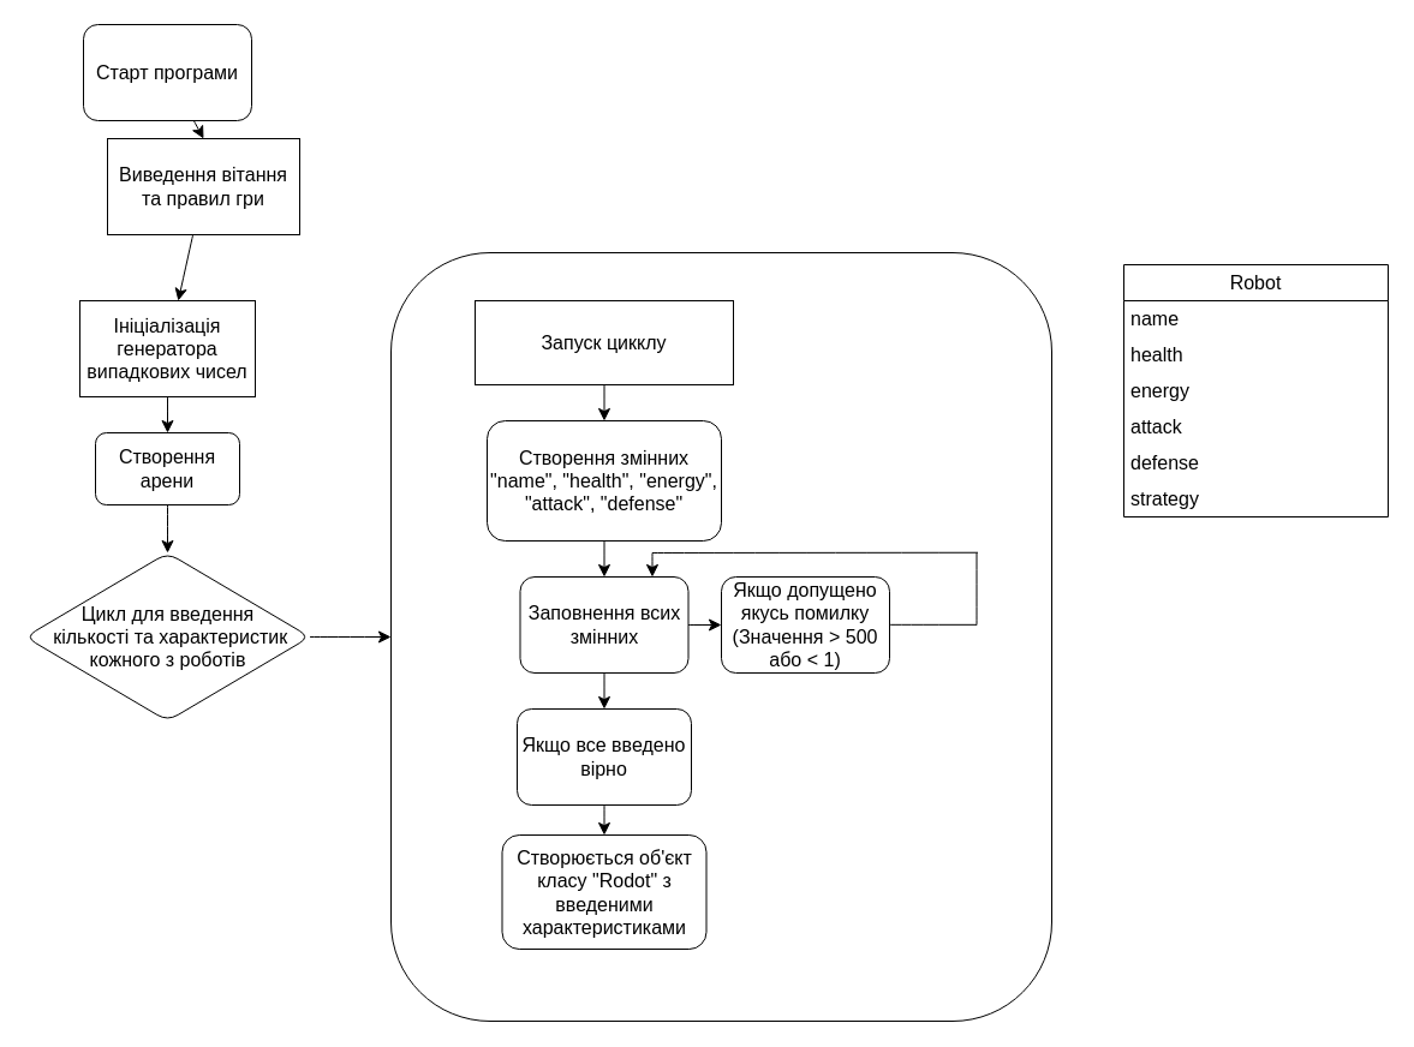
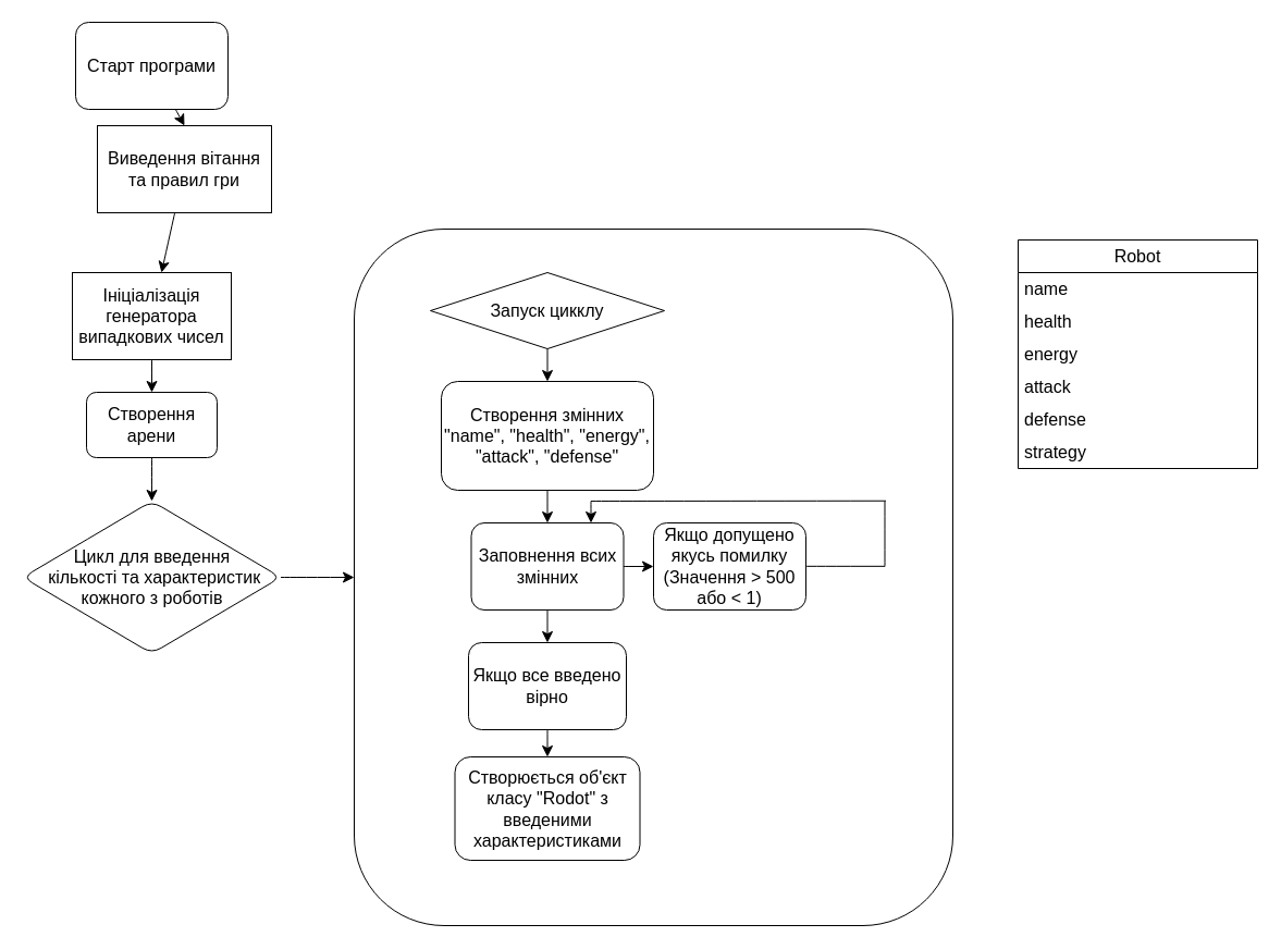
  <mxCell id="0" />
  <mxCell id="1" parent="0" />
  <mxCell id="2" style="edgeStyle=none;curved=1;rounded=0;orthogonalLoop=1;jettySize=auto;html=1;entryX=0.5;entryY=0;entryDx=0;entryDy=0;fontSize=12;startSize=8;endSize=8;" edge="1" parent="1" source="3" target="5"><mxGeometry relative="1" as="geometry" /></mxCell>
  <mxCell id="3" value="Старт програми" style="rounded=1;whiteSpace=wrap;html=1;fontSize=16;" vertex="1" parent="1"><mxGeometry x="69" y="20" width="140" height="80" as="geometry" /></mxCell>
  <mxCell id="4" value="" style="edgeStyle=none;curved=1;rounded=0;orthogonalLoop=1;jettySize=auto;html=1;fontSize=12;startSize=8;endSize=8;" edge="1" parent="1" source="5" target="7"><mxGeometry relative="1" as="geometry" /></mxCell>
  <mxCell id="5" value="Виведення вітання та правил гри" style="rounded=0;whiteSpace=wrap;html=1;fontSize=16;" vertex="1" parent="1"><mxGeometry x="89" y="115" width="160" height="80" as="geometry" /></mxCell>
  <mxCell id="6" value="" style="edgeStyle=none;curved=1;rounded=0;orthogonalLoop=1;jettySize=auto;html=1;fontSize=12;startSize=8;endSize=8;" edge="1" parent="1" source="7" target="9"><mxGeometry relative="1" as="geometry" /></mxCell>
  <mxCell id="7" value="Ініціалізація генератора випадкових чисел" style="whiteSpace=wrap;html=1;fontSize=16;rounded=0;" vertex="1" parent="1"><mxGeometry x="66" y="250" width="146" height="80" as="geometry" /></mxCell>
  <mxCell id="8" value="" style="edgeStyle=none;curved=1;rounded=0;orthogonalLoop=1;jettySize=auto;html=1;fontSize=12;startSize=8;endSize=8;" edge="1" parent="1" source="9" target="11"><mxGeometry relative="1" as="geometry" /></mxCell>
  <mxCell id="9" value="Створення арени" style="whiteSpace=wrap;html=1;fontSize=16;rounded=1;" vertex="1" parent="1"><mxGeometry x="79" y="360" width="120" height="60" as="geometry" /></mxCell>
  <mxCell id="10" value="" style="edgeStyle=none;curved=1;rounded=0;orthogonalLoop=1;jettySize=auto;html=1;fontSize=12;startSize=8;endSize=8;" edge="1" parent="1" source="11" target="12"><mxGeometry relative="1" as="geometry" /></mxCell>
  <mxCell id="11" value="Цикл для введення&lt;br&gt;&amp;nbsp;кількості та характеристик кожного з роботів" style="rhombus;whiteSpace=wrap;html=1;fontSize=16;rounded=1;" vertex="1" parent="1"><mxGeometry x="20.5" y="460" width="237" height="140" as="geometry" /></mxCell>
  <mxCell id="12" value="" style="rounded=1;whiteSpace=wrap;html=1;fontSize=16;" vertex="1" parent="1"><mxGeometry x="325" y="210" width="550" height="640" as="geometry" /></mxCell>
  <mxCell id="13" style="edgeStyle=none;curved=1;rounded=0;orthogonalLoop=1;jettySize=auto;html=1;entryX=0.5;entryY=0;entryDx=0;entryDy=0;fontSize=12;startSize=8;endSize=8;" edge="1" parent="1" source="14" target="16"><mxGeometry relative="1" as="geometry" /></mxCell>
- <mxCell id="14" value="Запуск цикклу" style="whiteSpace=wrap;html=1;fontSize=16;rounded=0;" vertex="1" parent="1"><mxGeometry x="395" y="250" width="215" height="70" as="geometry" /></mxCell>
+ <mxCell id="14" value="Запуск цикклу" style="rhombus;whiteSpace=wrap;html=1;fontSize=16;" vertex="1" parent="1"><mxGeometry x="395" y="250" width="215" height="70" as="geometry" /></mxCell>
  <mxCell id="15" value="" style="edgeStyle=none;curved=1;rounded=0;orthogonalLoop=1;jettySize=auto;html=1;fontSize=12;startSize=8;endSize=8;" edge="1" parent="1" source="16" target="19"><mxGeometry relative="1" as="geometry" /></mxCell>
  <mxCell id="16" value="Створення змінних &quot;name&quot;, &quot;&lt;span style=&quot;background-color: initial;&quot;&gt;health&quot;, &quot;energy&quot;, &quot;attack&quot;, &quot;defense&quot;&lt;/span&gt;" style="rounded=1;whiteSpace=wrap;html=1;fontSize=16;" vertex="1" parent="1"><mxGeometry x="405" y="350" width="195" height="100" as="geometry" /></mxCell>
  <mxCell id="17" value="" style="edgeStyle=none;curved=1;rounded=0;orthogonalLoop=1;jettySize=auto;html=1;fontSize=12;startSize=8;endSize=8;" edge="1" parent="1" source="19" target="21"><mxGeometry relative="1" as="geometry" /></mxCell>
  <mxCell id="18" value="" style="edgeStyle=none;curved=1;rounded=0;orthogonalLoop=1;jettySize=auto;html=1;fontSize=12;startSize=8;endSize=8;" edge="1" parent="1" source="19" target="22"><mxGeometry relative="1" as="geometry" /></mxCell>
  <mxCell id="19" value="Заповнення всих змінних" style="whiteSpace=wrap;html=1;fontSize=16;rounded=1;" vertex="1" parent="1"><mxGeometry x="432.5" y="480" width="140" height="80" as="geometry" /></mxCell>
  <mxCell id="20" value="" style="edgeStyle=none;curved=1;rounded=0;orthogonalLoop=1;jettySize=auto;html=1;fontSize=12;startSize=8;endSize=8;" edge="1" parent="1" source="21" target="27"><mxGeometry relative="1" as="geometry" /></mxCell>
  <mxCell id="21" value="Якщо все введено вірно" style="whiteSpace=wrap;html=1;fontSize=16;rounded=1;" vertex="1" parent="1"><mxGeometry x="430" y="590" width="145" height="80" as="geometry" /></mxCell>
  <mxCell id="22" value="Якщо допущено якусь помилку&lt;br&gt;(Значення &amp;gt; 500 або &amp;lt; 1)" style="whiteSpace=wrap;html=1;fontSize=16;rounded=1;" vertex="1" parent="1"><mxGeometry x="600" y="480" width="140" height="80" as="geometry" /></mxCell>
  <mxCell id="23" value="" style="endArrow=classic;html=1;rounded=0;fontSize=12;startSize=8;endSize=8;curved=1;" edge="1" parent="1"><mxGeometry width="50" height="50" relative="1" as="geometry"><mxPoint x="542.5" y="460" as="sourcePoint" /><mxPoint x="542.5" y="480" as="targetPoint" /></mxGeometry></mxCell>
  <mxCell id="24" value="" style="endArrow=none;html=1;rounded=0;fontSize=12;startSize=8;endSize=8;curved=1;" edge="1" parent="1"><mxGeometry width="50" height="50" relative="1" as="geometry"><mxPoint x="740" y="519.84" as="sourcePoint" /><mxPoint x="812.5" y="519.84" as="targetPoint" /></mxGeometry></mxCell>
  <mxCell id="25" value="" style="endArrow=none;html=1;rounded=0;fontSize=12;startSize=8;endSize=8;curved=1;" edge="1" parent="1"><mxGeometry width="50" height="50" relative="1" as="geometry"><mxPoint x="812.5" y="520" as="sourcePoint" /><mxPoint x="812.5" y="460" as="targetPoint" /></mxGeometry></mxCell>
  <mxCell id="26" value="" style="endArrow=none;html=1;rounded=0;fontSize=12;startSize=8;endSize=8;curved=1;" edge="1" parent="1"><mxGeometry width="50" height="50" relative="1" as="geometry"><mxPoint x="542.5" y="460" as="sourcePoint" /><mxPoint x="813.5" y="459.74" as="targetPoint" /></mxGeometry></mxCell>
  <mxCell id="27" value="Створюється об'єкт класу &quot;Rodot&quot; з введеними характеристиками" style="whiteSpace=wrap;html=1;fontSize=16;rounded=1;" vertex="1" parent="1"><mxGeometry x="417.5" y="695" width="170" height="95" as="geometry" /></mxCell>
  <mxCell id="28" value="Robot" style="swimlane;fontStyle=0;childLayout=stackLayout;horizontal=1;startSize=30;horizontalStack=0;resizeParent=1;resizeParentMax=0;resizeLast=0;collapsible=1;marginBottom=0;whiteSpace=wrap;html=1;fontSize=16;" vertex="1" parent="1"><mxGeometry x="935" y="220" width="220" height="210" as="geometry" /></mxCell>
  <mxCell id="29" value="name" style="text;strokeColor=none;fillColor=none;align=left;verticalAlign=middle;spacingLeft=4;spacingRight=4;overflow=hidden;points=[[0,0.5],[1,0.5]];portConstraint=eastwest;rotatable=0;whiteSpace=wrap;html=1;fontSize=16;" vertex="1" parent="28"><mxGeometry y="30" width="220" height="30" as="geometry" /></mxCell>
  <mxCell id="30" value="health" style="text;strokeColor=none;fillColor=none;align=left;verticalAlign=middle;spacingLeft=4;spacingRight=4;overflow=hidden;points=[[0,0.5],[1,0.5]];portConstraint=eastwest;rotatable=0;whiteSpace=wrap;html=1;fontSize=16;" vertex="1" parent="28"><mxGeometry y="60" width="220" height="30" as="geometry" /></mxCell>
  <mxCell id="31" value="energy" style="text;strokeColor=none;fillColor=none;align=left;verticalAlign=middle;spacingLeft=4;spacingRight=4;overflow=hidden;points=[[0,0.5],[1,0.5]];portConstraint=eastwest;rotatable=0;whiteSpace=wrap;html=1;fontSize=16;" vertex="1" parent="28"><mxGeometry y="90" width="220" height="30" as="geometry" /></mxCell>
  <mxCell id="32" value="attack" style="text;strokeColor=none;fillColor=none;align=left;verticalAlign=middle;spacingLeft=4;spacingRight=4;overflow=hidden;points=[[0,0.5],[1,0.5]];portConstraint=eastwest;rotatable=0;whiteSpace=wrap;html=1;fontSize=16;" vertex="1" parent="28"><mxGeometry y="120" width="220" height="30" as="geometry" /></mxCell>
  <mxCell id="33" value="defense" style="text;strokeColor=none;fillColor=none;align=left;verticalAlign=middle;spacingLeft=4;spacingRight=4;overflow=hidden;points=[[0,0.5],[1,0.5]];portConstraint=eastwest;rotatable=0;whiteSpace=wrap;html=1;fontSize=16;" vertex="1" parent="28"><mxGeometry y="150" width="220" height="30" as="geometry" /></mxCell>
  <mxCell id="34" value="strategy" style="text;strokeColor=none;fillColor=none;align=left;verticalAlign=middle;spacingLeft=4;spacingRight=4;overflow=hidden;points=[[0,0.5],[1,0.5]];portConstraint=eastwest;rotatable=0;whiteSpace=wrap;html=1;fontSize=16;" vertex="1" parent="28"><mxGeometry y="180" width="220" height="30" as="geometry" /></mxCell>
